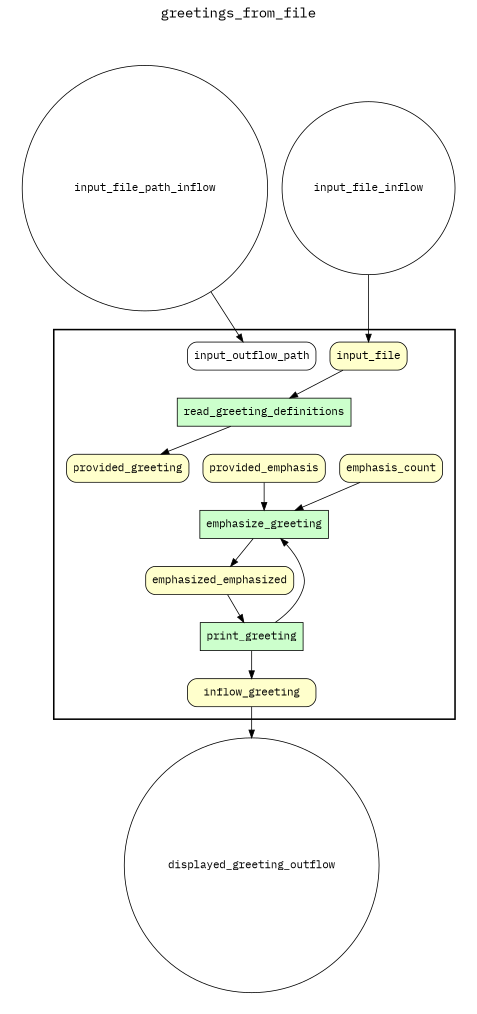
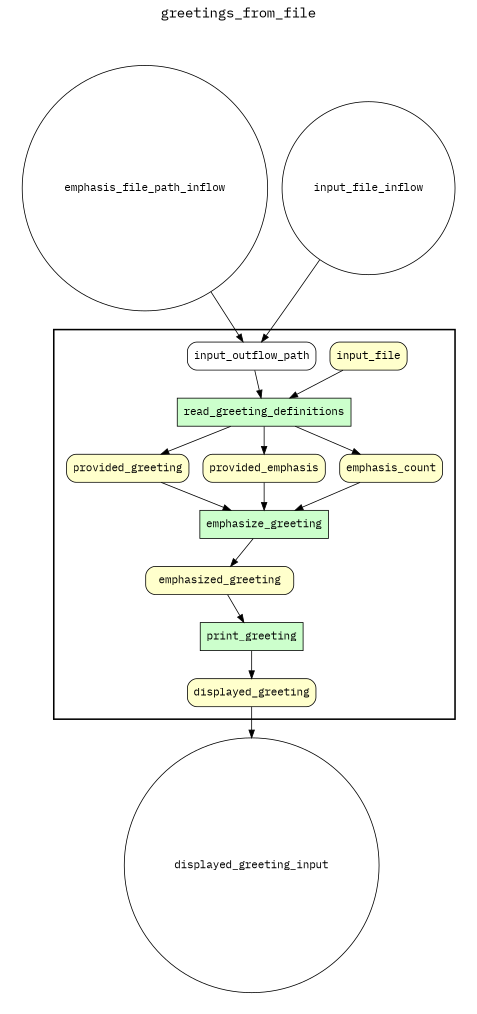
  digraph {
    fontname="IBM Plex Mono"
    fontsize=18
    label=greetings_from_file
    labelloc=t
    rankdir=TB
    node [fillcolor="#FFFFCC" fontname="IBM Plex Mono" peripheries=1 shape=box style="rounded,filled"]
    edge [fontname="IBM Plex Mono"]
    emphasize_greeting [fillcolor="#CCFFCC" style=filled]
    read_greeting_definitions [fillcolor="#CCFFCC" style=filled]
    print_greeting [fillcolor="#CCFFCC" style=filled]
    input_file
    provided_greeting
    provided_emphasis
    emphasis_count
-   emphasized_greeting [label=emphasized_emphasized]
-   displayed_greeting [label=inflow_greeting]
+   emphasized_greeting
+   displayed_greeting
    n10 [fillcolor="#FFFFFF" label=input_outflow_path]
    input_file_inflow [fillcolor="#FFFFFF" shape=circle width=0.2 style=""]
-   input_file_path_inflow [fillcolor="#FFFFFF" shape=circle width=0.2 style=""]
-   displayed_greeting_outflow [fillcolor="#FFFFFF" shape=circle width=0.2 style=""]
+   input_file_path_inflow [fillcolor="#FFFFFF" shape=circle width=0.2 label=emphasis_file_path_inflow style=""]
+   displayed_greeting_outflow [fillcolor="#FFFFFF" shape=circle width=0.2 label=displayed_greeting_input style=""]
    subgraph cluster_1 {
      color=black
      label=""
      penwidth=2
      subgraph cluster_2 {
        color=white
        label=""
        penwidth=2
        emphasize_greeting
        read_greeting_definitions
        print_greeting
        input_file
        provided_greeting
        provided_emphasis
        emphasis_count
        emphasized_greeting
        displayed_greeting
        n10
      }
    }
    subgraph cluster_3 {
      color=white
      label=""
      penwidth=2
      subgraph cluster_4 {
        color=white
        label=""
        penwidth=2
        input_file_inflow
        input_file_path_inflow
      }
    }
    subgraph cluster_5 {
      color=white
      label=""
      penwidth=2
      subgraph cluster_6 {
        color=white
        label=""
        penwidth=2
        displayed_greeting_outflow
      }
    }
    emphasize_greeting -> emphasized_greeting
    read_greeting_definitions -> provided_greeting
+   read_greeting_definitions -> provided_emphasis
+   read_greeting_definitions -> emphasis_count
    print_greeting -> displayed_greeting
    input_file -> read_greeting_definitions
-   print_greeting -> emphasize_greeting
+   provided_greeting -> emphasize_greeting
    provided_emphasis -> emphasize_greeting
    emphasis_count -> emphasize_greeting
    emphasized_greeting -> print_greeting
    displayed_greeting -> displayed_greeting_outflow
-   input_file_inflow -> input_file
+   n10 -> read_greeting_definitions
+   input_file_inflow -> n10
    input_file_path_inflow -> n10
  }
